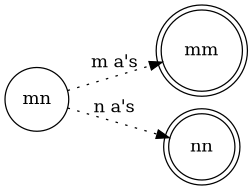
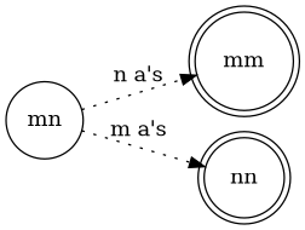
  digraph {
    rankdir=LR
    node [shape=doublecircle style=solid]
    edge [style=dotted]
    mn [shape=circle]
    mm
    nn
-   mn -> mm [label="m a's"]
-   mn -> nn [label="n a's"]
+   mn -> mm [label="n a's"]
+   mn -> nn [label="m a's"]
  }
